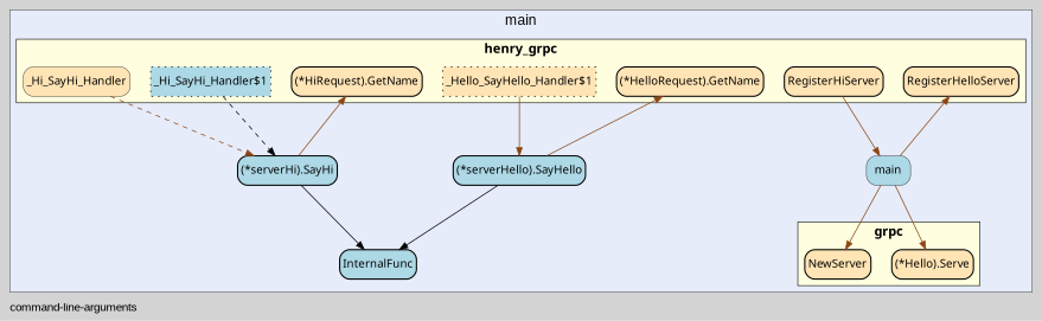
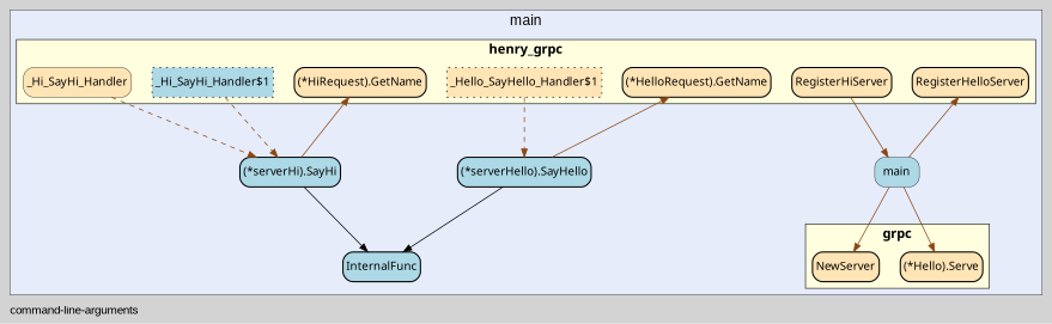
  digraph {
    bgcolor=lightgray
    fontname=Arial
    fontsize=14
    label="command-line-arguments"
    labeljust=l
    nodesep=0.35
    penwidth=0.5
    rankdir=TB
    style=solid
    node [fillcolor=moccasin fontname=Verdana margin="0.05,0.0" penwidth=1.5 shape=box style="filled,rounded"]
    edge [color=saddlebrown minlen=2]
    n1 [label=NewServer]
    n2 [label="(*Hello).Serve"]
    n3 [label="(*HelloRequest).GetName"]
    n4 [label="(*HiRequest).GetName"]
    n5 [label=_Hi_SayHi_Handler penwidth=0.5]
    n6 [label=RegisterHelloServer]
    n7 [label=RegisterHiServer]
    n8 [label="_Hello_SayHello_Handler$1" penwidth=1.0 style="dotted,filled"]
    n9 [fillcolor=lightblue label="_Hi_SayHi_Handler$1" penwidth=1.0 style="dotted,filled"]
    n10 [fillcolor=lightblue label="(*serverHello).SayHello"]
    n11 [fillcolor=lightblue label=InternalFunc]
    n12 [fillcolor=lightblue label="(*serverHi).SayHi"]
    n13 [fillcolor=lightblue label=main penwidth=0.5]
    subgraph cluster_1 {
      bgcolor="#e6ecfa"
      fontsize=18
      label=main
      labeljust=c
      labelloc=t
      n10
      n11
      n12
      n13
      subgraph cluster_2 {
        bgcolor="#e6ecfa"
        fillcolor=lightyellow
        fontname="Tahoma bold"
        fontsize=16
        label=grpc
        labeljust=c
        labelloc=t
        penwidth=0.8
        rank=sink
        style=filled
        n1
        n2
      }
      subgraph cluster_3 {
        bgcolor="#e6ecfa"
        fillcolor=lightyellow
        fontname="Tahoma bold"
        fontsize=16
        label=henry_grpc
        labeljust=c
        labelloc=t
        penwidth=0.8
        rank=sink
        style=filled
        n3
        n4
        n5
        n6
        n7
        n8
        n9
      }
    }
    n5 -> n12 [style=dashed]
    n7 -> n13
-   n8 -> n10 [style=solid]
-   n9 -> n12 [color=black style=dashed]
+   n8 -> n10 [style=dashed]
+   n9 -> n12 [style=dashed]
    n10 -> n3
    n10 -> n11 [color=""]
    n12 -> n4
    n12 -> n11 [color=""]
    n13 -> n1
    n13 -> n2
    n13 -> n6
  }
